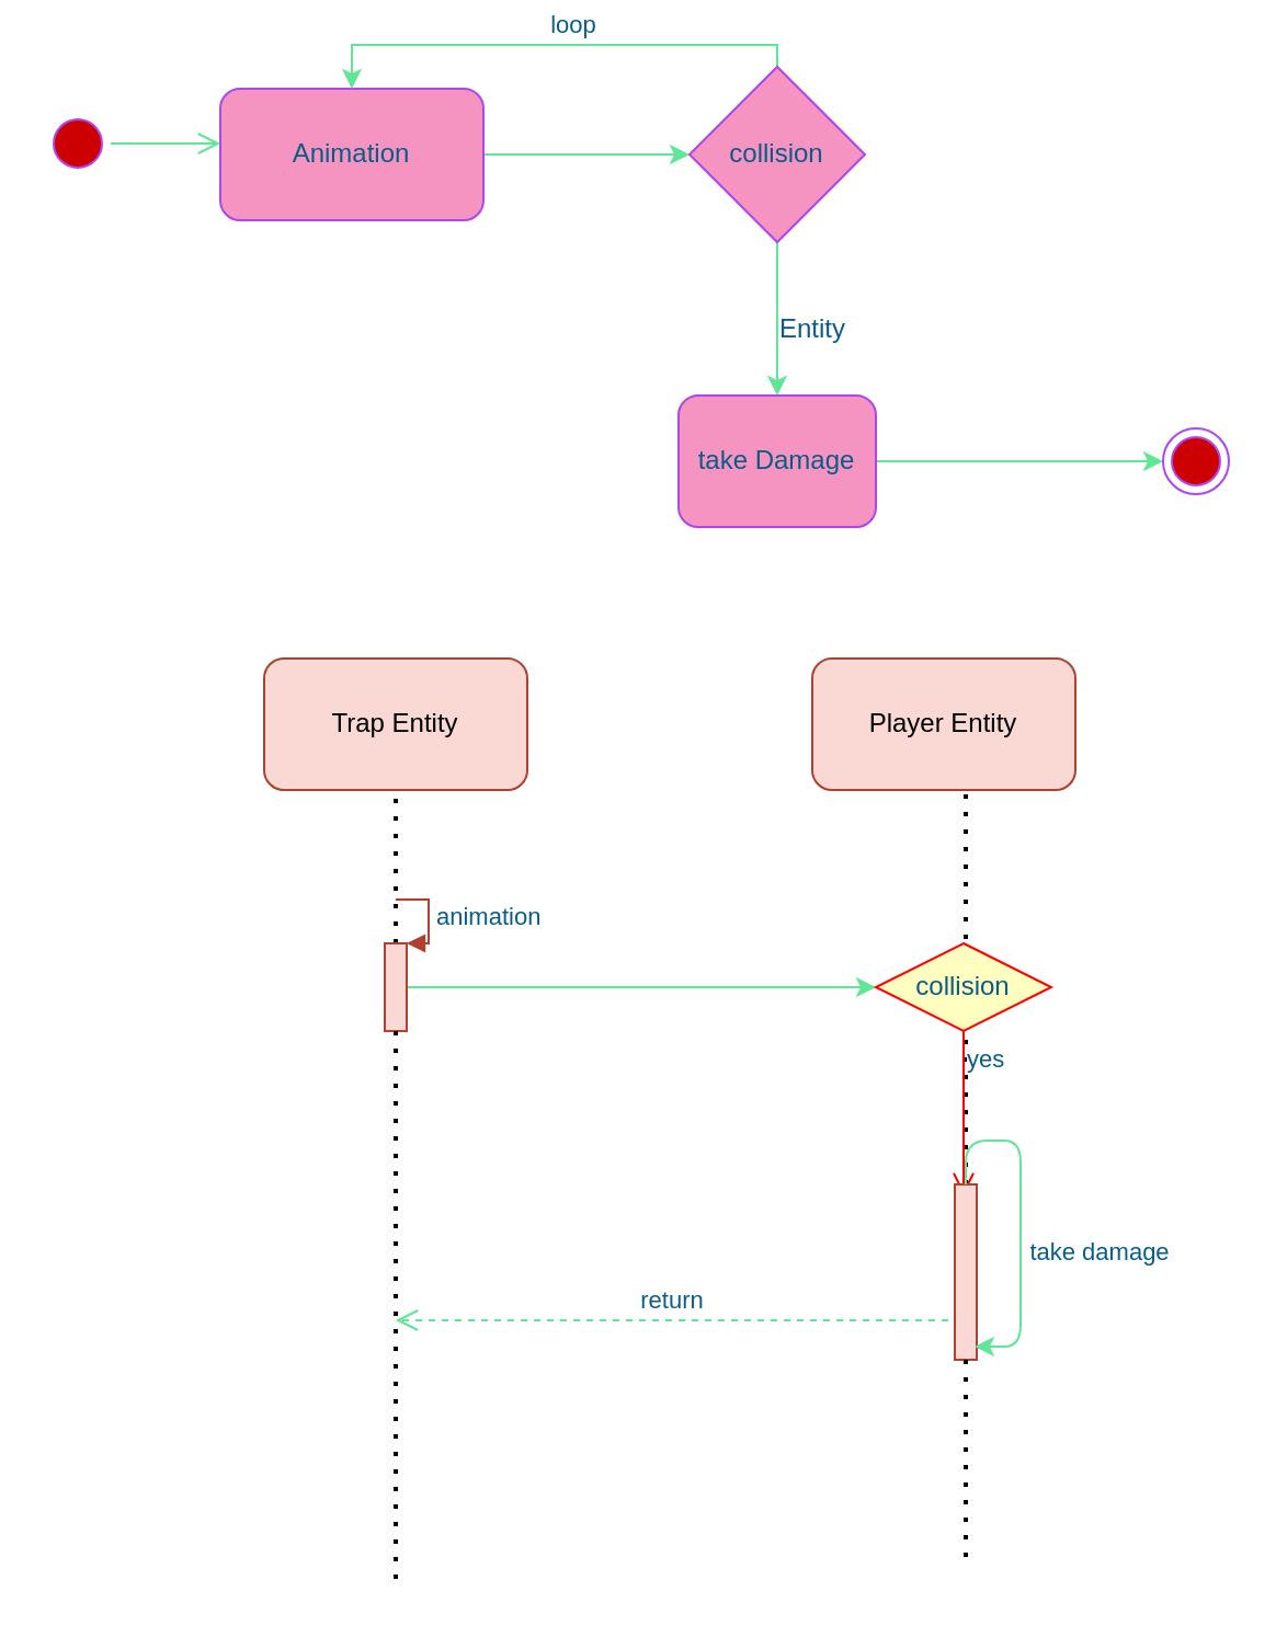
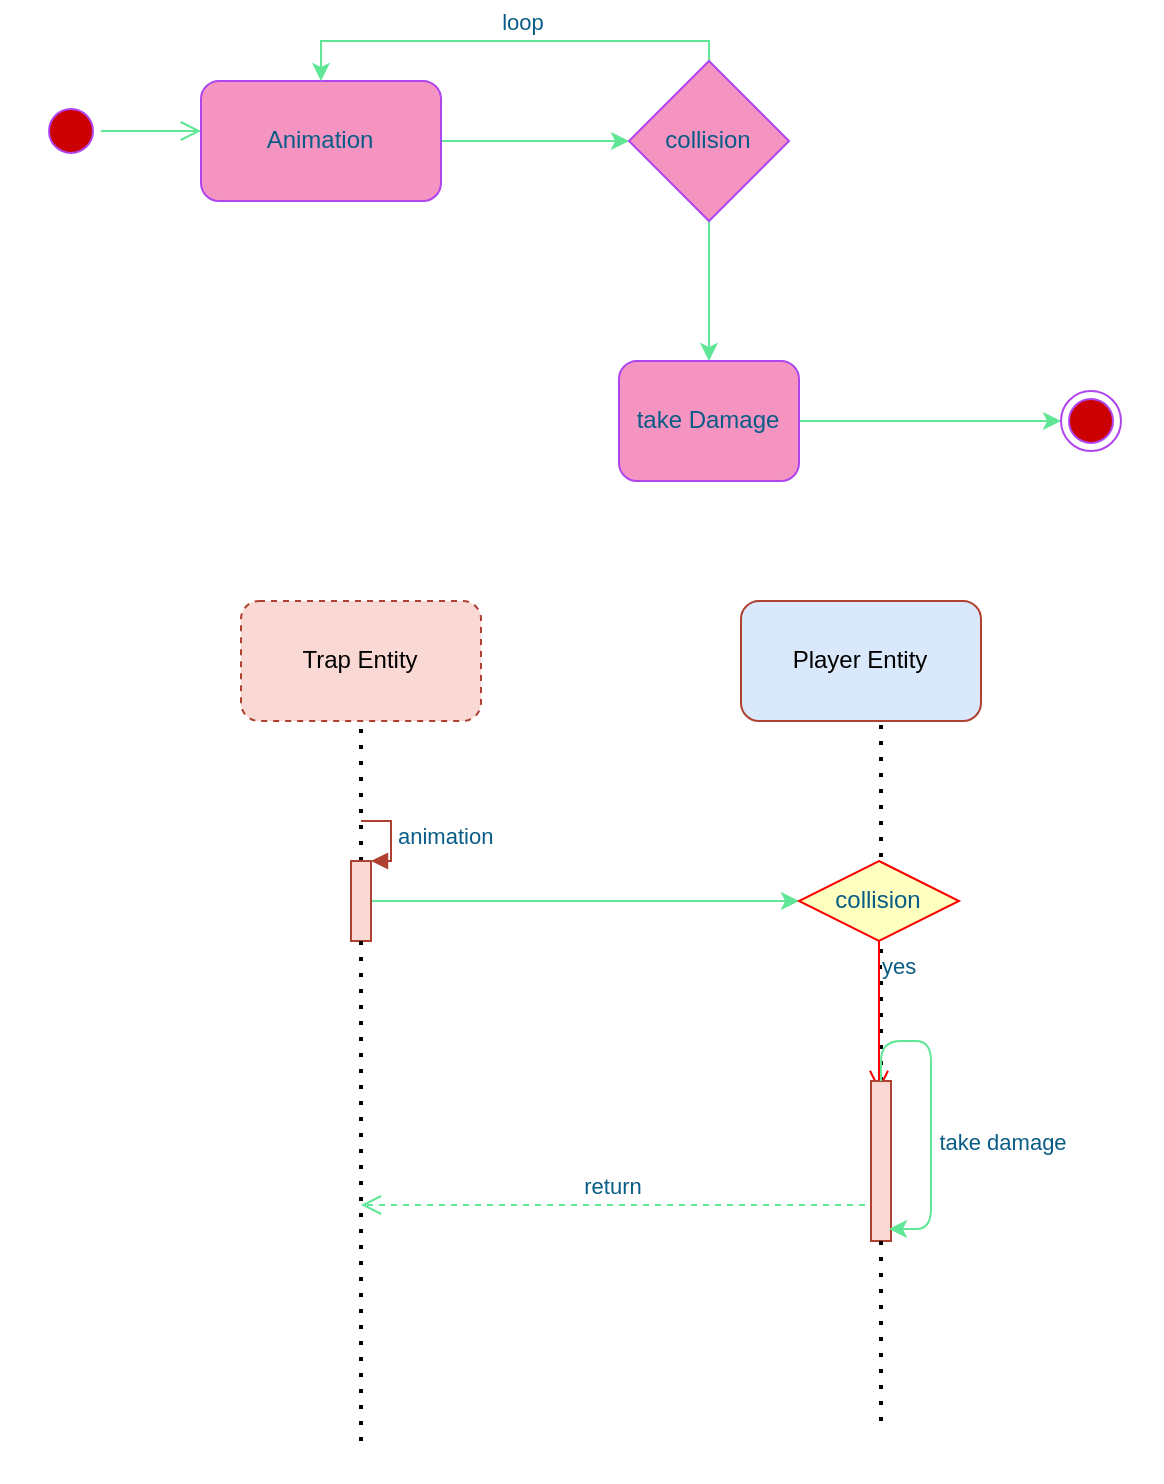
  <mxCell id="0" />
  <mxCell id="1" parent="0" />
  <mxCell id="2" value="" style="ellipse;html=1;shape=startState;fillColor=#CC0000;strokeColor=#AF45ED;fontColor=#095C86;" vertex="1" parent="1"><mxGeometry x="20" y="50" width="30" height="30" as="geometry" /></mxCell>
  <mxCell id="3" value="" style="edgeStyle=orthogonalEdgeStyle;html=1;verticalAlign=bottom;endArrow=open;endSize=8;strokeColor=#60E696;rounded=0;fontColor=#095C86;" edge="1" source="2" parent="1"><mxGeometry relative="1" as="geometry"><mxPoint x="100" y="65" as="targetPoint" /></mxGeometry></mxCell>
  <mxCell id="4" style="edgeStyle=orthogonalEdgeStyle;rounded=0;orthogonalLoop=1;jettySize=auto;html=1;entryX=0;entryY=0.5;entryDx=0;entryDy=0;strokeColor=#60E696;fontColor=#095C86;" edge="1" parent="1" source="5" target="9"><mxGeometry relative="1" as="geometry"><mxPoint x="340" y="70" as="targetPoint" /></mxGeometry></mxCell>
  <mxCell id="5" value="Animation" style="rounded=1;whiteSpace=wrap;html=1;fillColor=#F694C1;strokeColor=#AF45ED;fontColor=#095C86;" vertex="1" parent="1"><mxGeometry x="100" y="40" width="120" height="60" as="geometry" /></mxCell>
  <mxCell id="6" style="edgeStyle=orthogonalEdgeStyle;rounded=0;orthogonalLoop=1;jettySize=auto;html=1;entryX=0.5;entryY=0;entryDx=0;entryDy=0;strokeColor=#60E696;fontColor=#095C86;" edge="1" parent="1" source="9" target="5"><mxGeometry relative="1" as="geometry"><Array as="points"><mxPoint x="354" y="20" /><mxPoint x="160" y="20" /></Array></mxGeometry></mxCell>
  <mxCell id="7" value="loop" style="edgeLabel;html=1;align=center;verticalAlign=middle;resizable=0;points=[];fontColor=#095C86;" vertex="1" connectable="0" parent="6"><mxGeometry x="0.125" y="3" relative="1" as="geometry"><mxPoint x="22" y="-13" as="offset" /></mxGeometry></mxCell>
  <mxCell id="8" style="edgeStyle=orthogonalEdgeStyle;rounded=0;orthogonalLoop=1;jettySize=auto;html=1;entryX=0.5;entryY=0;entryDx=0;entryDy=0;strokeColor=#60E696;fontColor=#095C86;" edge="1" parent="1" source="9" target="11"><mxGeometry relative="1" as="geometry" /></mxCell>
  <mxCell id="9" value="collision" style="rhombus;whiteSpace=wrap;html=1;fillColor=#F694C1;strokeColor=#AF45ED;fontColor=#095C86;" vertex="1" parent="1"><mxGeometry x="314" y="30" width="80" height="80" as="geometry" /></mxCell>
  <mxCell id="10" style="edgeStyle=orthogonalEdgeStyle;rounded=0;orthogonalLoop=1;jettySize=auto;html=1;entryX=0;entryY=0.5;entryDx=0;entryDy=0;strokeColor=#60E696;fontColor=#095C86;" edge="1" parent="1" source="11" target="12"><mxGeometry relative="1" as="geometry" /></mxCell>
  <mxCell id="11" value="take Damage" style="rounded=1;whiteSpace=wrap;html=1;fillColor=#F694C1;strokeColor=#AF45ED;fontColor=#095C86;" vertex="1" parent="1"><mxGeometry x="309" y="180" width="90" height="60" as="geometry" /></mxCell>
  <mxCell id="12" value="" style="ellipse;html=1;shape=endState;fillColor=#CC0000;strokeColor=#AF45ED;fontColor=#095C86;" vertex="1" parent="1"><mxGeometry x="530" y="195" width="30" height="30" as="geometry" /></mxCell>
- <mxCell id="13" value="&lt;span&gt;Entity&lt;/span&gt;" style="text;html=1;align=center;verticalAlign=middle;resizable=0;points=[];autosize=1;strokeColor=none;fillColor=none;fontColor=#095C86;" vertex="1" parent="1"><mxGeometry x="345" y="140" width="50" height="20" as="geometry" /></mxCell>
- <mxCell id="14" value="Trap Entity" style="rounded=1;whiteSpace=wrap;html=1;sketch=0;strokeColor=#ae4132;fillColor=#fad9d5;" vertex="1" parent="1"><mxGeometry x="120" y="300" width="120" height="60" as="geometry" /></mxCell>
- <mxCell id="15" value="Player Entity" style="rounded=1;whiteSpace=wrap;html=1;sketch=0;strokeColor=#ae4132;fillColor=#fad9d5;" vertex="1" parent="1"><mxGeometry x="370" y="300" width="120" height="60" as="geometry" /></mxCell>
+ <mxCell id="14" value="Trap Entity" style="rounded=1;whiteSpace=wrap;html=1;sketch=0;strokeColor=#ae4132;fillColor=#fad9d5;dashed=1;" vertex="1" parent="1"><mxGeometry x="120" y="300" width="120" height="60" as="geometry" /></mxCell>
+ <mxCell id="15" value="Player Entity" style="rounded=1;whiteSpace=wrap;html=1;sketch=0;strokeColor=#ae4132;fillColor=#dae8fc;" vertex="1" parent="1"><mxGeometry x="370" y="300" width="120" height="60" as="geometry" /></mxCell>
  <mxCell id="16" value="" style="endArrow=none;dashed=1;html=1;dashPattern=1 3;strokeWidth=2;rounded=1;sketch=0;fontColor=#095C86;fillColor=#F694C1;curved=0;entryX=0.5;entryY=1;entryDx=0;entryDy=0;startArrow=none;" edge="1" parent="1" source="20" target="14"><mxGeometry width="50" height="50" relative="1" as="geometry"><mxPoint x="180" y="720" as="sourcePoint" /><mxPoint x="190" y="380" as="targetPoint" /><Array as="points" /></mxGeometry></mxCell>
  <mxCell id="17" value="" style="endArrow=none;dashed=1;html=1;dashPattern=1 3;strokeWidth=2;rounded=1;sketch=0;fontColor=#095C86;fillColor=#F694C1;curved=0;entryX=0.5;entryY=1;entryDx=0;entryDy=0;startArrow=none;" edge="1" parent="1" source="24"><mxGeometry width="50" height="50" relative="1" as="geometry"><mxPoint x="440" y="710" as="sourcePoint" /><mxPoint x="440" y="360" as="targetPoint" /></mxGeometry></mxCell>
  <mxCell id="18" value="animation" style="edgeStyle=orthogonalEdgeStyle;html=1;align=left;spacingLeft=2;endArrow=block;rounded=0;entryX=1;entryY=0;sketch=0;fontColor=#095C86;strokeColor=#ae4132;fillColor=#fad9d5;curved=0;" edge="1" target="20" parent="1"><mxGeometry relative="1" as="geometry"><mxPoint x="180" y="410" as="sourcePoint" /><Array as="points"><mxPoint x="195" y="410" /></Array></mxGeometry></mxCell>
  <mxCell id="19" style="edgeStyle=orthogonalEdgeStyle;curved=0;rounded=1;sketch=0;orthogonalLoop=1;jettySize=auto;html=1;fontColor=#095C86;strokeColor=#60E696;fillColor=#F694C1;" edge="1" parent="1" source="20" target="22"><mxGeometry relative="1" as="geometry" /></mxCell>
  <mxCell id="20" value="" style="html=1;points=[];perimeter=orthogonalPerimeter;rounded=0;sketch=0;strokeColor=#ae4132;fillColor=#fad9d5;" vertex="1" parent="1"><mxGeometry x="175" y="430" width="10" height="40" as="geometry" /></mxCell>
  <mxCell id="21" value="" style="endArrow=none;dashed=1;html=1;dashPattern=1 3;strokeWidth=2;rounded=1;sketch=0;fontColor=#095C86;fillColor=#F694C1;curved=0;entryX=0.5;entryY=1;entryDx=0;entryDy=0;" edge="1" parent="1" target="20"><mxGeometry width="50" height="50" relative="1" as="geometry"><mxPoint x="180" y="720" as="sourcePoint" /><mxPoint x="180" y="360" as="targetPoint" /><Array as="points"><mxPoint x="180" y="690" /></Array></mxGeometry></mxCell>
  <mxCell id="22" value="collision" style="rhombus;whiteSpace=wrap;html=1;fillColor=#ffffc0;strokeColor=#ff0000;rounded=0;sketch=0;fontColor=#095C86;" vertex="1" parent="1"><mxGeometry x="399" y="430" width="80" height="40" as="geometry" /></mxCell>
  <mxCell id="23" value="yes" style="edgeStyle=orthogonalEdgeStyle;html=1;align=left;verticalAlign=top;endArrow=open;endSize=8;strokeColor=#ff0000;rounded=1;sketch=0;fontColor=#095C86;fillColor=#F694C1;curved=0;" edge="1" source="22" parent="1"><mxGeometry x="-1" relative="1" as="geometry"><mxPoint x="439" y="545" as="targetPoint" /></mxGeometry></mxCell>
  <mxCell id="24" value="" style="html=1;points=[];perimeter=orthogonalPerimeter;rounded=0;sketch=0;strokeColor=#ae4132;fillColor=#fad9d5;" vertex="1" parent="1"><mxGeometry x="435" y="540" width="10" height="80" as="geometry" /></mxCell>
  <mxCell id="25" value="" style="endArrow=none;dashed=1;html=1;dashPattern=1 3;strokeWidth=2;rounded=1;sketch=0;fontColor=#095C86;fillColor=#F694C1;curved=0;entryX=0.5;entryY=1;entryDx=0;entryDy=0;" edge="1" parent="1" target="24"><mxGeometry width="50" height="50" relative="1" as="geometry"><mxPoint x="440" y="710" as="sourcePoint" /><mxPoint x="440" y="360" as="targetPoint" /></mxGeometry></mxCell>
  <mxCell id="26" value="return" style="html=1;verticalAlign=bottom;endArrow=open;dashed=1;endSize=8;rounded=1;sketch=0;fontColor=#095C86;strokeColor=#60E696;fillColor=#F694C1;curved=0;exitX=-0.3;exitY=0.775;exitDx=0;exitDy=0;exitPerimeter=0;" edge="1" parent="1" source="24"><mxGeometry relative="1" as="geometry"><mxPoint x="250" y="510" as="sourcePoint" /><mxPoint x="180" y="602" as="targetPoint" /></mxGeometry></mxCell>
  <mxCell id="27" style="edgeStyle=orthogonalEdgeStyle;curved=0;rounded=1;sketch=0;orthogonalLoop=1;jettySize=auto;html=1;entryX=0.9;entryY=0.925;entryDx=0;entryDy=0;entryPerimeter=0;fontColor=#095C86;strokeColor=#60E696;fillColor=#F694C1;" edge="1" parent="1" source="24" target="24"><mxGeometry relative="1" as="geometry" /></mxCell>
  <mxCell id="28" value="take damage" style="edgeLabel;html=1;align=center;verticalAlign=middle;resizable=0;points=[];fontColor=#095C86;" vertex="1" connectable="0" parent="27"><mxGeometry x="0.45" y="4" relative="1" as="geometry"><mxPoint x="31" y="-21" as="offset" /></mxGeometry></mxCell>
